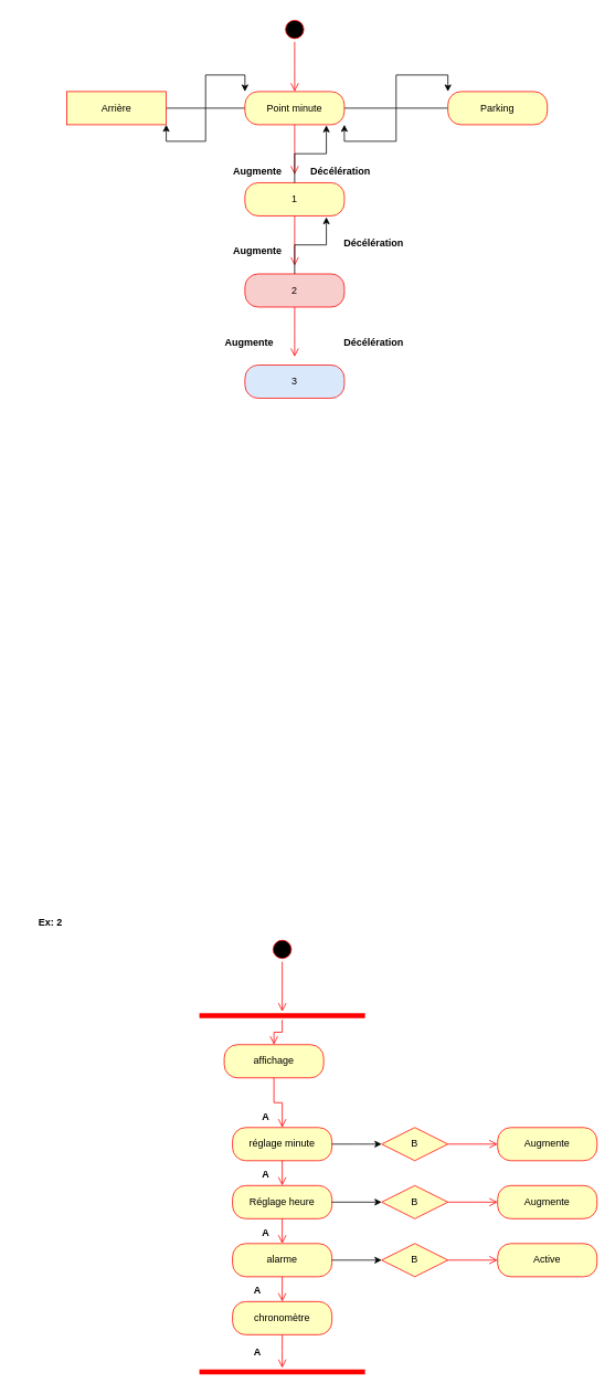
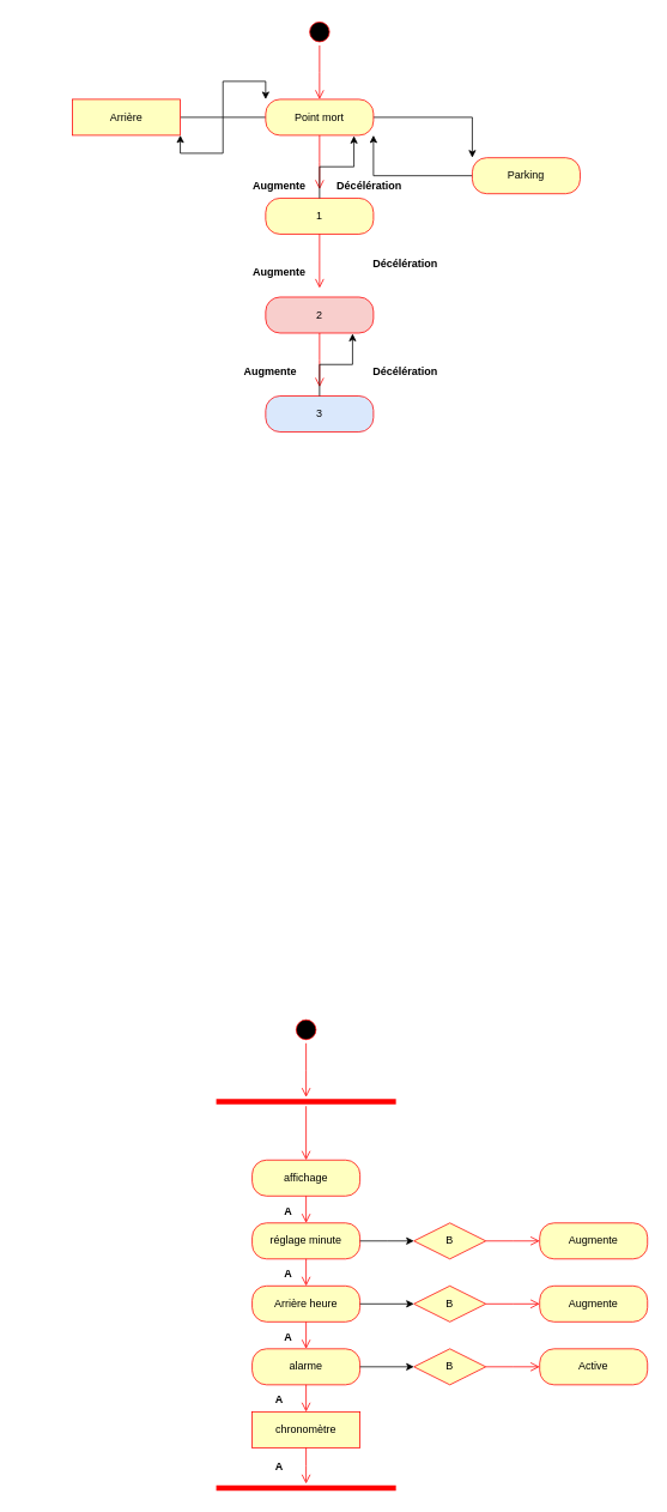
  <mxCell id="0" />
  <mxCell id="1" parent="0" />
  <mxCell id="2" value="" style="ellipse;html=1;shape=startState;fillColor=#000000;strokeColor=#ff0000;" vertex="1" parent="1"><mxGeometry x="340" y="20" width="30" height="30" as="geometry" /></mxCell>
  <mxCell id="3" value="" style="edgeStyle=orthogonalEdgeStyle;html=1;verticalAlign=bottom;endArrow=open;endSize=8;strokeColor=#ff0000;rounded=0;" edge="1" source="2" parent="1"><mxGeometry relative="1" as="geometry"><mxPoint x="355" y="110" as="targetPoint" /></mxGeometry></mxCell>
  <mxCell id="4" style="edgeStyle=orthogonalEdgeStyle;rounded=0;orthogonalLoop=1;jettySize=auto;html=1;entryX=1;entryY=1;entryDx=0;entryDy=0;" edge="1" parent="1" source="6" target="11"><mxGeometry relative="1" as="geometry" /></mxCell>
  <mxCell id="5" style="edgeStyle=orthogonalEdgeStyle;rounded=0;orthogonalLoop=1;jettySize=auto;html=1;entryX=0;entryY=0;entryDx=0;entryDy=0;" edge="1" parent="1" source="6" target="9"><mxGeometry relative="1" as="geometry" /></mxCell>
- <mxCell id="6" value="Point minute" style="rounded=1;whiteSpace=wrap;html=1;arcSize=40;fontColor=#000000;fillColor=#ffffc0;strokeColor=#ff0000;" vertex="1" parent="1"><mxGeometry x="295" y="110" width="120" height="40" as="geometry" /></mxCell>
+ <mxCell id="6" value="Point mort" style="rounded=1;whiteSpace=wrap;html=1;arcSize=40;fontColor=#000000;fillColor=#ffffc0;strokeColor=#ff0000;" vertex="1" parent="1"><mxGeometry x="295" y="110" width="120" height="40" as="geometry" /></mxCell>
  <mxCell id="7" value="" style="edgeStyle=orthogonalEdgeStyle;html=1;verticalAlign=bottom;endArrow=open;endSize=8;strokeColor=#ff0000;rounded=0;" edge="1" source="6" parent="1"><mxGeometry relative="1" as="geometry"><mxPoint x="355" y="210" as="targetPoint" /></mxGeometry></mxCell>
  <mxCell id="8" style="edgeStyle=orthogonalEdgeStyle;rounded=0;orthogonalLoop=1;jettySize=auto;html=1;entryX=1;entryY=1;entryDx=0;entryDy=0;" edge="1" parent="1" source="9" target="6"><mxGeometry relative="1" as="geometry" /></mxCell>
- <mxCell id="9" value="Parking" style="rounded=1;whiteSpace=wrap;html=1;arcSize=40;fontColor=#000000;fillColor=#ffffc0;strokeColor=#ff0000;" vertex="1" parent="1"><mxGeometry x="540" y="110" width="120" height="40" as="geometry" /></mxCell>
+ <mxCell id="9" value="Parking" style="rounded=1;whiteSpace=wrap;html=1;arcSize=40;fontColor=#000000;fillColor=#ffffc0;strokeColor=#ff0000;" vertex="1" parent="1"><mxGeometry x="525" y="175" width="120" height="40" as="geometry" /></mxCell>
  <mxCell id="10" style="edgeStyle=orthogonalEdgeStyle;rounded=0;orthogonalLoop=1;jettySize=auto;html=1;entryX=0;entryY=0;entryDx=0;entryDy=0;" edge="1" parent="1" source="11" target="6"><mxGeometry relative="1" as="geometry" /></mxCell>
  <mxCell id="11" value="Arrière" style="whiteSpace=wrap;html=1;arcSize=40;fontColor=#000000;fillColor=#ffffc0;strokeColor=#ff0000;rounded=0;" vertex="1" parent="1"><mxGeometry x="80" y="110" width="120" height="40" as="geometry" /></mxCell>
  <mxCell id="12" value="" style="shape=line;html=1;strokeWidth=6;strokeColor=#ff0000;" vertex="1" parent="1"><mxGeometry x="240" y="1220" width="200" height="10" as="geometry" /></mxCell>
  <mxCell id="13" value="" style="edgeStyle=orthogonalEdgeStyle;html=1;verticalAlign=bottom;endArrow=open;endSize=8;strokeColor=#ff0000;rounded=0;" edge="1" source="12" parent="1" target="14"><mxGeometry relative="1" as="geometry"><mxPoint x="340" y="1300" as="targetPoint" /></mxGeometry></mxCell>
- <mxCell id="14" value="affichage" style="rounded=1;whiteSpace=wrap;html=1;arcSize=40;fontColor=#000000;fillColor=#ffffc0;strokeColor=#ff0000;" vertex="1" parent="1"><mxGeometry x="270" y="1260" width="120" height="40" as="geometry" /></mxCell>
+ <mxCell id="14" value="affichage" style="rounded=1;whiteSpace=wrap;html=1;arcSize=40;fontColor=#000000;fillColor=#ffffc0;strokeColor=#ff0000;" vertex="1" parent="1"><mxGeometry x="280" y="1290" width="120" height="40" as="geometry" /></mxCell>
  <mxCell id="15" value="" style="edgeStyle=orthogonalEdgeStyle;html=1;verticalAlign=bottom;endArrow=open;endSize=8;strokeColor=#ff0000;rounded=0;" edge="1" source="14" parent="1" target="16"><mxGeometry relative="1" as="geometry"><mxPoint x="340" y="1380" as="targetPoint" /></mxGeometry></mxCell>
  <mxCell id="16" value="réglage minute" style="rounded=1;whiteSpace=wrap;html=1;arcSize=40;fontColor=#000000;fillColor=#ffffc0;strokeColor=#ff0000;" vertex="1" parent="1"><mxGeometry x="280" y="1360" width="120" height="40" as="geometry" /></mxCell>
  <mxCell id="17" value="" style="edgeStyle=orthogonalEdgeStyle;html=1;verticalAlign=bottom;endArrow=open;endSize=8;strokeColor=#ff0000;rounded=0;entryX=0.5;entryY=0;entryDx=0;entryDy=0;" edge="1" source="16" parent="1" target="39"><mxGeometry relative="1" as="geometry"><mxPoint x="340" y="1440" as="targetPoint" /></mxGeometry></mxCell>
  <mxCell id="18" value="1" style="rounded=1;whiteSpace=wrap;html=1;arcSize=40;fontColor=#000000;fillColor=#ffffc0;strokeColor=#ff0000;" vertex="1" parent="1"><mxGeometry x="295" y="220" width="120" height="40" as="geometry" /></mxCell>
  <mxCell id="19" value="" style="edgeStyle=orthogonalEdgeStyle;html=1;verticalAlign=bottom;endArrow=open;endSize=8;strokeColor=#ff0000;rounded=0;" edge="1" source="18" parent="1"><mxGeometry relative="1" as="geometry"><mxPoint x="355" y="320" as="targetPoint" /></mxGeometry></mxCell>
  <mxCell id="20" value="2" style="rounded=1;whiteSpace=wrap;html=1;arcSize=40;fontColor=#000000;fillColor=#f8cecc;strokeColor=#ff0000;" vertex="1" parent="1"><mxGeometry x="295" y="330" width="120" height="40" as="geometry" /></mxCell>
  <mxCell id="21" value="" style="edgeStyle=orthogonalEdgeStyle;html=1;verticalAlign=bottom;endArrow=open;endSize=8;strokeColor=#ff0000;rounded=0;" edge="1" source="20" parent="1"><mxGeometry relative="1" as="geometry"><mxPoint x="355" y="430" as="targetPoint" /></mxGeometry></mxCell>
  <mxCell id="22" value="3" style="rounded=1;whiteSpace=wrap;html=1;arcSize=40;fontColor=#000000;fillColor=#dae8fc;strokeColor=#ff0000;" vertex="1" parent="1"><mxGeometry x="295" y="440" width="120" height="40" as="geometry" /></mxCell>
  <mxCell id="23" style="edgeStyle=orthogonalEdgeStyle;rounded=0;orthogonalLoop=1;jettySize=auto;html=1;entryX=0.819;entryY=1.017;entryDx=0;entryDy=0;entryPerimeter=0;" edge="1" parent="1" source="18" target="6"><mxGeometry relative="1" as="geometry" /></mxCell>
- <mxCell id="24" style="edgeStyle=orthogonalEdgeStyle;rounded=0;orthogonalLoop=1;jettySize=auto;html=1;entryX=0.819;entryY=1.037;entryDx=0;entryDy=0;entryPerimeter=0;" edge="1" parent="1" source="20" target="18"><mxGeometry relative="1" as="geometry" /></mxCell>
+ <mxCell id="25" style="edgeStyle=orthogonalEdgeStyle;rounded=0;orthogonalLoop=1;jettySize=auto;html=1;entryX=0.806;entryY=1.017;entryDx=0;entryDy=0;entryPerimeter=0;" edge="1" parent="1" source="22" target="20"><mxGeometry relative="1" as="geometry" /></mxCell>
  <mxCell id="26" value="Augmente" style="text;align=center;fontStyle=1;verticalAlign=middle;spacingLeft=3;spacingRight=3;strokeColor=none;rotatable=0;points=[[0,0.5],[1,0.5]];portConstraint=eastwest;html=1;" vertex="1" parent="1"><mxGeometry x="270" y="194" width="80" height="26" as="geometry" /></mxCell>
  <mxCell id="27" value="Augmente" style="text;align=center;fontStyle=1;verticalAlign=middle;spacingLeft=3;spacingRight=3;strokeColor=none;rotatable=0;points=[[0,0.5],[1,0.5]];portConstraint=eastwest;html=1;" vertex="1" parent="1"><mxGeometry x="270" y="290" width="80" height="26" as="geometry" /></mxCell>
  <mxCell id="28" value="Augmente" style="text;align=center;fontStyle=1;verticalAlign=middle;spacingLeft=3;spacingRight=3;strokeColor=none;rotatable=0;points=[[0,0.5],[1,0.5]];portConstraint=eastwest;html=1;" vertex="1" parent="1"><mxGeometry x="260" y="400" width="80" height="26" as="geometry" /></mxCell>
  <mxCell id="29" value="Décélération" style="text;align=center;fontStyle=1;verticalAlign=middle;spacingLeft=3;spacingRight=3;strokeColor=none;rotatable=0;points=[[0,0.5],[1,0.5]];portConstraint=eastwest;html=1;" vertex="1" parent="1"><mxGeometry x="410" y="400" width="80" height="26" as="geometry" /></mxCell>
  <mxCell id="30" value="Décélération" style="text;align=center;fontStyle=1;verticalAlign=middle;spacingLeft=3;spacingRight=3;strokeColor=none;rotatable=0;points=[[0,0.5],[1,0.5]];portConstraint=eastwest;html=1;" vertex="1" parent="1"><mxGeometry x="410" y="280" width="80" height="26" as="geometry" /></mxCell>
  <mxCell id="31" value="Décélération" style="text;align=center;fontStyle=1;verticalAlign=middle;spacingLeft=3;spacingRight=3;strokeColor=none;rotatable=0;points=[[0,0.5],[1,0.5]];portConstraint=eastwest;html=1;" vertex="1" parent="1"><mxGeometry x="370" y="194" width="80" height="26" as="geometry" /></mxCell>
  <mxCell id="32" value="" style="ellipse;html=1;shape=startState;fillColor=#000000;strokeColor=#ff0000;" vertex="1" parent="1"><mxGeometry x="325" y="1130" width="30" height="30" as="geometry" /></mxCell>
  <mxCell id="33" value="" style="edgeStyle=orthogonalEdgeStyle;html=1;verticalAlign=bottom;endArrow=open;endSize=8;strokeColor=#ff0000;rounded=0;" edge="1" source="32" parent="1"><mxGeometry relative="1" as="geometry"><mxPoint x="340" y="1220" as="targetPoint" /></mxGeometry></mxCell>
  <mxCell id="34" value="alarme" style="rounded=1;whiteSpace=wrap;html=1;arcSize=40;fontColor=#000000;fillColor=#ffffc0;strokeColor=#ff0000;" vertex="1" parent="1"><mxGeometry x="280" y="1500" width="120" height="40" as="geometry" /></mxCell>
  <mxCell id="35" value="" style="edgeStyle=orthogonalEdgeStyle;html=1;verticalAlign=bottom;endArrow=open;endSize=8;strokeColor=#ff0000;rounded=0;" edge="1" source="34" parent="1" target="36"><mxGeometry relative="1" as="geometry"><mxPoint x="340" y="1590" as="targetPoint" /></mxGeometry></mxCell>
- <mxCell id="36" value="chronomètre" style="rounded=1;whiteSpace=wrap;html=1;arcSize=40;fontColor=#000000;fillColor=#ffffc0;strokeColor=#ff0000;" vertex="1" parent="1"><mxGeometry x="280" y="1570" width="120" height="40" as="geometry" /></mxCell>
+ <mxCell id="36" value="chronomètre" style="whiteSpace=wrap;html=1;arcSize=40;fontColor=#000000;fillColor=#ffffc0;strokeColor=#ff0000;rounded=0;" vertex="1" parent="1"><mxGeometry x="280" y="1570" width="120" height="40" as="geometry" /></mxCell>
  <mxCell id="37" value="" style="edgeStyle=orthogonalEdgeStyle;html=1;verticalAlign=bottom;endArrow=open;endSize=8;strokeColor=#ff0000;rounded=0;" edge="1" source="36" parent="1"><mxGeometry relative="1" as="geometry"><mxPoint x="340" y="1650" as="targetPoint" /></mxGeometry></mxCell>
  <mxCell id="38" value="" style="shape=line;html=1;strokeWidth=6;strokeColor=#ff0000;" vertex="1" parent="1"><mxGeometry x="240" y="1650" width="200" height="10" as="geometry" /></mxCell>
- <mxCell id="39" value="Réglage heure" style="rounded=1;whiteSpace=wrap;html=1;arcSize=40;fontColor=#000000;fillColor=#ffffc0;strokeColor=#ff0000;" vertex="1" parent="1"><mxGeometry x="280" y="1430" width="120" height="40" as="geometry" /></mxCell>
+ <mxCell id="39" value="Arrière heure" style="rounded=1;whiteSpace=wrap;html=1;arcSize=40;fontColor=#000000;fillColor=#ffffc0;strokeColor=#ff0000;" vertex="1" parent="1"><mxGeometry x="280" y="1430" width="120" height="40" as="geometry" /></mxCell>
  <mxCell id="40" value="" style="edgeStyle=orthogonalEdgeStyle;html=1;verticalAlign=bottom;endArrow=open;endSize=8;strokeColor=#ff0000;rounded=0;entryX=0.5;entryY=0;entryDx=0;entryDy=0;" edge="1" source="39" parent="1" target="34"><mxGeometry relative="1" as="geometry"><mxPoint x="490" y="1520" as="targetPoint" /></mxGeometry></mxCell>
  <mxCell id="41" value="B" style="rhombus;whiteSpace=wrap;html=1;fontColor=#000000;fillColor=#ffffc0;strokeColor=#ff0000;" vertex="1" parent="1"><mxGeometry x="460" y="1360" width="80" height="40" as="geometry" /></mxCell>
  <mxCell id="42" value="" style="edgeStyle=orthogonalEdgeStyle;html=1;align=left;verticalAlign=bottom;endArrow=open;endSize=8;strokeColor=#ff0000;rounded=0;" edge="1" source="41" parent="1"><mxGeometry x="-0.602" y="30" relative="1" as="geometry"><mxPoint x="600" y="1380" as="targetPoint" /><mxPoint as="offset" /></mxGeometry></mxCell>
  <mxCell id="43" style="edgeStyle=orthogonalEdgeStyle;rounded=0;orthogonalLoop=1;jettySize=auto;html=1;" edge="1" parent="1" source="16"><mxGeometry relative="1" as="geometry"><mxPoint x="460" y="1380" as="targetPoint" /></mxGeometry></mxCell>
  <mxCell id="44" value="Augmente" style="rounded=1;whiteSpace=wrap;html=1;arcSize=40;fontColor=#000000;fillColor=#ffffc0;strokeColor=#ff0000;" vertex="1" parent="1"><mxGeometry x="600" y="1360" width="120" height="40" as="geometry" /></mxCell>
  <mxCell id="45" value="B" style="rhombus;whiteSpace=wrap;html=1;fontColor=#000000;fillColor=#ffffc0;strokeColor=#ff0000;" vertex="1" parent="1"><mxGeometry x="460" y="1430" width="80" height="40" as="geometry" /></mxCell>
  <mxCell id="46" value="" style="edgeStyle=orthogonalEdgeStyle;html=1;align=left;verticalAlign=bottom;endArrow=open;endSize=8;strokeColor=#ff0000;rounded=0;" edge="1" parent="1" source="45"><mxGeometry x="-0.602" y="30" relative="1" as="geometry"><mxPoint x="600" y="1450" as="targetPoint" /><mxPoint as="offset" /></mxGeometry></mxCell>
  <mxCell id="47" style="edgeStyle=orthogonalEdgeStyle;rounded=0;orthogonalLoop=1;jettySize=auto;html=1;" edge="1" parent="1"><mxGeometry relative="1" as="geometry"><mxPoint x="400" y="1450" as="sourcePoint" /><mxPoint x="460" y="1450" as="targetPoint" /></mxGeometry></mxCell>
  <mxCell id="48" value="Augmente" style="rounded=1;whiteSpace=wrap;html=1;arcSize=40;fontColor=#000000;fillColor=#ffffc0;strokeColor=#ff0000;" vertex="1" parent="1"><mxGeometry x="600" y="1430" width="120" height="40" as="geometry" /></mxCell>
  <mxCell id="49" value="A" style="text;align=center;fontStyle=1;verticalAlign=middle;spacingLeft=3;spacingRight=3;strokeColor=none;rotatable=0;points=[[0,0.5],[1,0.5]];portConstraint=eastwest;html=1;" vertex="1" parent="1"><mxGeometry x="280" y="1404" width="80" height="26" as="geometry" /></mxCell>
  <mxCell id="50" value="A" style="text;align=center;fontStyle=1;verticalAlign=middle;spacingLeft=3;spacingRight=3;strokeColor=none;rotatable=0;points=[[0,0.5],[1,0.5]];portConstraint=eastwest;html=1;" vertex="1" parent="1"><mxGeometry x="280" y="1334" width="80" height="26" as="geometry" /></mxCell>
  <mxCell id="51" value="A" style="text;align=center;fontStyle=1;verticalAlign=middle;spacingLeft=3;spacingRight=3;strokeColor=none;rotatable=0;points=[[0,0.5],[1,0.5]];portConstraint=eastwest;html=1;" vertex="1" parent="1"><mxGeometry x="280" y="1474" width="80" height="26" as="geometry" /></mxCell>
  <mxCell id="52" value="A" style="text;align=center;fontStyle=1;verticalAlign=middle;spacingLeft=3;spacingRight=3;strokeColor=none;rotatable=0;points=[[0,0.5],[1,0.5]];portConstraint=eastwest;html=1;" vertex="1" parent="1"><mxGeometry x="270" y="1544" width="80" height="26" as="geometry" /></mxCell>
  <mxCell id="53" value="A" style="text;align=center;fontStyle=1;verticalAlign=middle;spacingLeft=3;spacingRight=3;strokeColor=none;rotatable=0;points=[[0,0.5],[1,0.5]];portConstraint=eastwest;html=1;" vertex="1" parent="1"><mxGeometry x="270" y="1617.5" width="80" height="26" as="geometry" /></mxCell>
  <mxCell id="54" value="B" style="rhombus;whiteSpace=wrap;html=1;fontColor=#000000;fillColor=#ffffc0;strokeColor=#ff0000;" vertex="1" parent="1"><mxGeometry x="460" y="1500" width="80" height="40" as="geometry" /></mxCell>
  <mxCell id="55" value="" style="edgeStyle=orthogonalEdgeStyle;html=1;align=left;verticalAlign=bottom;endArrow=open;endSize=8;strokeColor=#ff0000;rounded=0;" edge="1" parent="1" source="54"><mxGeometry x="-0.602" y="30" relative="1" as="geometry"><mxPoint x="600" y="1520" as="targetPoint" /><mxPoint as="offset" /></mxGeometry></mxCell>
  <mxCell id="56" style="edgeStyle=orthogonalEdgeStyle;rounded=0;orthogonalLoop=1;jettySize=auto;html=1;" edge="1" parent="1"><mxGeometry relative="1" as="geometry"><mxPoint x="400" y="1520" as="sourcePoint" /><mxPoint x="460" y="1520" as="targetPoint" /></mxGeometry></mxCell>
  <mxCell id="57" value="Active" style="rounded=1;whiteSpace=wrap;html=1;arcSize=40;fontColor=#000000;fillColor=#ffffc0;strokeColor=#ff0000;" vertex="1" parent="1"><mxGeometry x="600" y="1500" width="120" height="40" as="geometry" /></mxCell>
- <mxCell id="58" value="Ex: 2" style="text;align=center;fontStyle=1;verticalAlign=middle;spacingLeft=3;spacingRight=3;strokeColor=none;rotatable=0;points=[[0,0.5],[1,0.5]];portConstraint=eastwest;html=1;" vertex="1" parent="1"><mxGeometry x="20" y="1100" width="80" height="26" as="geometry" /></mxCell>
